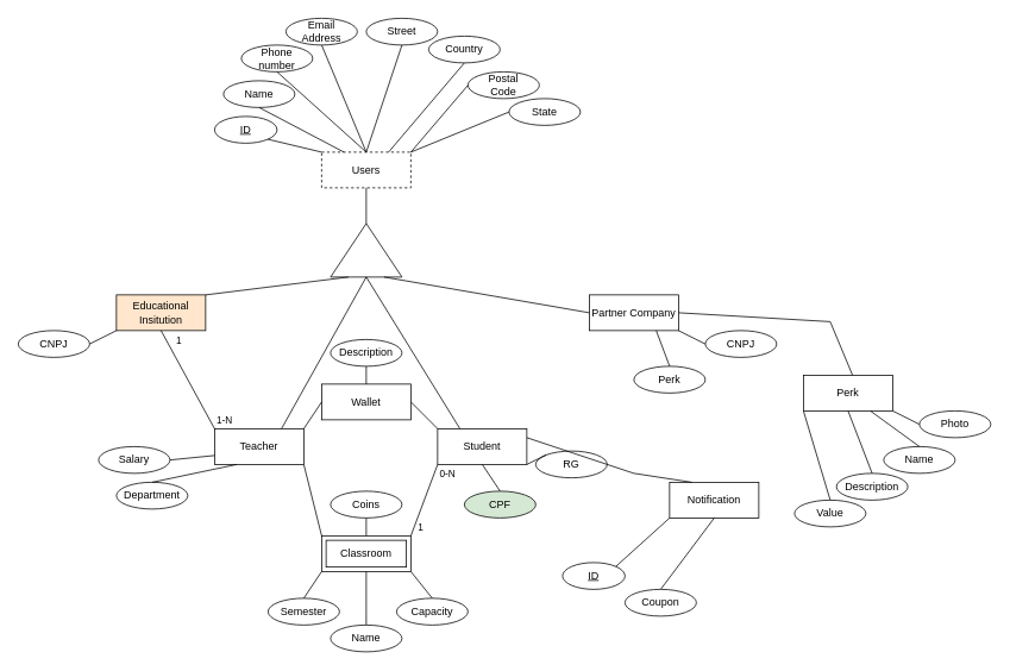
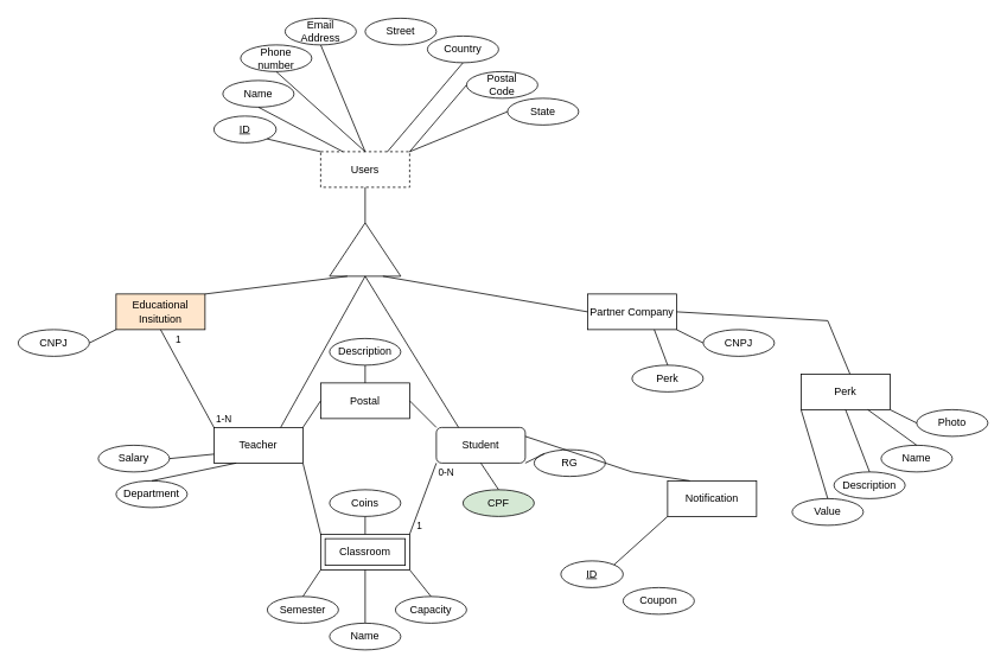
  <mxCell id="0" />
  <mxCell id="1" parent="0" />
  <mxCell id="2" value="Users" style="whiteSpace=wrap;html=1;align=center;dashed=1;" vertex="1" parent="1"><mxGeometry x="360" y="170" width="100" height="40" as="geometry" /></mxCell>
  <mxCell id="3" value="ID" style="ellipse;whiteSpace=wrap;html=1;align=center;fontStyle=4;" vertex="1" parent="1"><mxGeometry x="240" y="130" width="70" height="30" as="geometry" /></mxCell>
  <mxCell id="4" value="" style="endArrow=none;html=1;rounded=0;exitX=1;exitY=1;exitDx=0;exitDy=0;entryX=0;entryY=0;entryDx=0;entryDy=0;" edge="1" parent="1" source="3" target="2"><mxGeometry relative="1" as="geometry"><mxPoint x="390" y="230" as="sourcePoint" /><mxPoint x="550" y="230" as="targetPoint" /></mxGeometry></mxCell>
  <mxCell id="5" value="Name" style="ellipse;whiteSpace=wrap;html=1;align=center;" vertex="1" parent="1"><mxGeometry x="250" y="90" width="80" height="30" as="geometry" /></mxCell>
  <mxCell id="6" value="" style="endArrow=none;html=1;rounded=0;exitX=0.5;exitY=1;exitDx=0;exitDy=0;entryX=0.25;entryY=0;entryDx=0;entryDy=0;" edge="1" parent="1" source="5" target="2"><mxGeometry relative="1" as="geometry"><mxPoint x="330" y="126" as="sourcePoint" /><mxPoint x="370" y="180" as="targetPoint" /></mxGeometry></mxCell>
  <mxCell id="7" value="Phone number" style="ellipse;whiteSpace=wrap;html=1;align=center;" vertex="1" parent="1"><mxGeometry x="270" y="50" width="80" height="30" as="geometry" /></mxCell>
  <mxCell id="8" value="" style="endArrow=none;html=1;rounded=0;exitX=0.5;exitY=1;exitDx=0;exitDy=0;entryX=0.5;entryY=0;entryDx=0;entryDy=0;" edge="1" parent="1" source="7" target="2"><mxGeometry relative="1" as="geometry"><mxPoint x="430" y="126" as="sourcePoint" /><mxPoint x="485" y="170" as="targetPoint" /></mxGeometry></mxCell>
  <mxCell id="9" value="Email&lt;div&gt;Address&lt;/div&gt;" style="ellipse;whiteSpace=wrap;html=1;align=center;" vertex="1" parent="1"><mxGeometry x="320" y="20" width="80" height="30" as="geometry" /></mxCell>
  <mxCell id="10" value="" style="endArrow=none;html=1;rounded=0;exitX=0.5;exitY=1;exitDx=0;exitDy=0;entryX=0.5;entryY=0;entryDx=0;entryDy=0;" edge="1" parent="1" source="9" target="2"><mxGeometry relative="1" as="geometry"><mxPoint x="350" y="146" as="sourcePoint" /><mxPoint x="405" y="190" as="targetPoint" /></mxGeometry></mxCell>
  <mxCell id="11" value="Street" style="ellipse;whiteSpace=wrap;html=1;align=center;" vertex="1" parent="1"><mxGeometry x="410" y="20" width="80" height="30" as="geometry" /></mxCell>
- <mxCell id="12" value="" style="endArrow=none;html=1;rounded=0;exitX=0.5;exitY=1;exitDx=0;exitDy=0;entryX=0.5;entryY=0;entryDx=0;entryDy=0;" edge="1" parent="1" source="11" target="2"><mxGeometry relative="1" as="geometry"><mxPoint x="500" y="86" as="sourcePoint" /><mxPoint x="555" y="130" as="targetPoint" /></mxGeometry></mxCell>
  <mxCell id="13" value="Country" style="ellipse;whiteSpace=wrap;html=1;align=center;" vertex="1" parent="1"><mxGeometry x="480" y="40" width="80" height="30" as="geometry" /></mxCell>
  <mxCell id="14" value="" style="endArrow=none;html=1;rounded=0;exitX=0.5;exitY=1;exitDx=0;exitDy=0;entryX=0.75;entryY=0;entryDx=0;entryDy=0;" edge="1" parent="1" source="13" target="2"><mxGeometry relative="1" as="geometry"><mxPoint x="530" y="116" as="sourcePoint" /><mxPoint x="585" y="160" as="targetPoint" /></mxGeometry></mxCell>
  <mxCell id="15" value="Postal&lt;div&gt;Code&lt;/div&gt;" style="ellipse;whiteSpace=wrap;html=1;align=center;" vertex="1" parent="1"><mxGeometry x="524" y="80" width="80" height="30" as="geometry" /></mxCell>
  <mxCell id="16" value="" style="endArrow=none;html=1;rounded=0;exitX=0;exitY=0.5;exitDx=0;exitDy=0;entryX=1;entryY=0;entryDx=0;entryDy=0;" edge="1" parent="1" source="15" target="2"><mxGeometry relative="1" as="geometry"><mxPoint x="560" y="136" as="sourcePoint" /><mxPoint x="615" y="180" as="targetPoint" /></mxGeometry></mxCell>
  <mxCell id="17" value="State" style="ellipse;whiteSpace=wrap;html=1;align=center;" vertex="1" parent="1"><mxGeometry x="570" y="110" width="80" height="30" as="geometry" /></mxCell>
  <mxCell id="18" value="" style="endArrow=none;html=1;rounded=0;exitX=0;exitY=0.5;exitDx=0;exitDy=0;entryX=1;entryY=0;entryDx=0;entryDy=0;" edge="1" parent="1" source="17" target="2"><mxGeometry relative="1" as="geometry"><mxPoint x="550" y="176" as="sourcePoint" /><mxPoint x="605" y="220" as="targetPoint" /></mxGeometry></mxCell>
  <mxCell id="19" value="Educational Insitution" style="whiteSpace=wrap;html=1;align=center;fillColor=#ffe6cc;" vertex="1" parent="1"><mxGeometry x="130" y="330" width="100" height="40" as="geometry" /></mxCell>
  <mxCell id="20" value="" style="endArrow=none;html=1;rounded=0;exitX=1;exitY=0.5;exitDx=0;exitDy=0;entryX=0;entryY=1;entryDx=0;entryDy=0;" edge="1" parent="1" source="27" target="19"><mxGeometry relative="1" as="geometry"><mxPoint x="99.749" y="305.607" as="sourcePoint" /><mxPoint x="350" y="380" as="targetPoint" /></mxGeometry></mxCell>
  <mxCell id="21" value="" style="triangle;whiteSpace=wrap;html=1;rotation=-90;" vertex="1" parent="1"><mxGeometry x="380" y="240" width="60" height="80" as="geometry" /></mxCell>
  <mxCell id="22" value="" style="endArrow=none;html=1;rounded=0;exitX=1;exitY=0.5;exitDx=0;exitDy=0;entryX=0.5;entryY=1;entryDx=0;entryDy=0;" edge="1" parent="1" source="21" target="2"><mxGeometry relative="1" as="geometry"><mxPoint x="300" y="130" as="sourcePoint" /><mxPoint x="395" y="180" as="targetPoint" /></mxGeometry></mxCell>
  <mxCell id="23" value="" style="endArrow=none;html=1;rounded=0;exitX=1;exitY=0;exitDx=0;exitDy=0;entryX=0;entryY=0.25;entryDx=0;entryDy=0;" edge="1" parent="1" source="19" target="21"><mxGeometry relative="1" as="geometry"><mxPoint x="310" y="140" as="sourcePoint" /><mxPoint x="405" y="190" as="targetPoint" /></mxGeometry></mxCell>
  <mxCell id="24" value="Teacher" style="whiteSpace=wrap;html=1;align=center;" vertex="1" parent="1"><mxGeometry x="240" y="480" width="100" height="40" as="geometry" /></mxCell>
  <mxCell id="25" value="" style="endArrow=none;html=1;rounded=0;exitX=1;exitY=0.5;exitDx=0;exitDy=0;entryX=0;entryY=0.75;entryDx=0;entryDy=0;" edge="1" parent="1" target="24"><mxGeometry relative="1" as="geometry"><mxPoint x="190" y="515" as="sourcePoint" /><mxPoint x="460" y="530" as="targetPoint" /></mxGeometry></mxCell>
  <mxCell id="26" value="" style="endArrow=none;html=1;rounded=0;exitX=0.75;exitY=0;exitDx=0;exitDy=0;entryX=0;entryY=0.5;entryDx=0;entryDy=0;" edge="1" parent="1" source="24" target="21"><mxGeometry relative="1" as="geometry"><mxPoint x="200" y="400" as="sourcePoint" /><mxPoint x="400" y="320" as="targetPoint" /></mxGeometry></mxCell>
  <mxCell id="27" value="CNPJ" style="ellipse;whiteSpace=wrap;html=1;align=center;" vertex="1" parent="1"><mxGeometry x="20" y="370" width="80" height="30" as="geometry" /></mxCell>
  <mxCell id="28" value="Salary" style="ellipse;whiteSpace=wrap;html=1;align=center;" vertex="1" parent="1"><mxGeometry y="500" width="80" height="30" as="geometry" x="110" /></mxCell>
  <mxCell id="29" value="Department" style="ellipse;whiteSpace=wrap;html=1;align=center;" vertex="1" parent="1"><mxGeometry x="130" y="540" width="80" height="30" as="geometry" /></mxCell>
  <mxCell id="30" value="" style="endArrow=none;html=1;rounded=0;exitX=0.5;exitY=0;exitDx=0;exitDy=0;entryX=0.25;entryY=1;entryDx=0;entryDy=0;" edge="1" parent="1" source="29" target="24"><mxGeometry relative="1" as="geometry"><mxPoint x="200" y="525" as="sourcePoint" /><mxPoint x="250" y="520" as="targetPoint" /></mxGeometry></mxCell>
- <mxCell id="31" value="Student" style="whiteSpace=wrap;html=1;align=center;" vertex="1" parent="1"><mxGeometry x="490" y="480" width="100" height="40" as="geometry" /></mxCell>
+ <mxCell id="31" value="Student" style="whiteSpace=wrap;html=1;align=center;rounded=1;" vertex="1" parent="1"><mxGeometry x="490" y="480" width="100" height="40" as="geometry" /></mxCell>
  <mxCell id="32" value="" style="endArrow=none;html=1;rounded=0;exitX=0.5;exitY=0;exitDx=0;exitDy=0;entryX=0.5;entryY=1;entryDx=0;entryDy=0;" edge="1" parent="1" target="31" source="33"><mxGeometry relative="1" as="geometry"><mxPoint x="480" y="535" as="sourcePoint" /><mxPoint x="750" y="550" as="targetPoint" /></mxGeometry></mxCell>
  <mxCell id="33" value="CPF" style="ellipse;whiteSpace=wrap;html=1;align=center;fillColor=#d5e8d4;" vertex="1" parent="1"><mxGeometry x="520" y="550" width="80" height="30" as="geometry" /></mxCell>
  <mxCell id="34" value="RG" style="ellipse;whiteSpace=wrap;html=1;align=center;" vertex="1" parent="1"><mxGeometry x="600" y="505" width="80" height="30" as="geometry" /></mxCell>
  <mxCell id="35" value="" style="endArrow=none;html=1;rounded=0;exitX=0;exitY=0;exitDx=0;exitDy=0;entryX=1;entryY=1;entryDx=0;entryDy=0;" edge="1" parent="1" source="34" target="31"><mxGeometry relative="1" as="geometry"><mxPoint x="490" y="545" as="sourcePoint" /><mxPoint x="540" y="540" as="targetPoint" /></mxGeometry></mxCell>
  <mxCell id="36" value="" style="endArrow=none;html=1;rounded=0;exitX=0.25;exitY=0;exitDx=0;exitDy=0;entryX=0;entryY=0.5;entryDx=0;entryDy=0;" edge="1" parent="1" source="31" target="21"><mxGeometry relative="1" as="geometry"><mxPoint x="335" y="410" as="sourcePoint" /><mxPoint x="420" y="320" as="targetPoint" /></mxGeometry></mxCell>
  <mxCell id="37" value="Partner Company" style="whiteSpace=wrap;html=1;align=center;" vertex="1" parent="1"><mxGeometry x="660" y="330" width="100" height="40" as="geometry" /></mxCell>
  <mxCell id="38" value="Perk" style="ellipse;whiteSpace=wrap;html=1;align=center;" vertex="1" parent="1"><mxGeometry x="710" y="410" width="80" height="30" as="geometry" /></mxCell>
  <mxCell id="39" value="" style="endArrow=none;html=1;rounded=0;exitX=0.5;exitY=0;exitDx=0;exitDy=0;entryX=0.75;entryY=1;entryDx=0;entryDy=0;" edge="1" parent="1" source="38" target="37"><mxGeometry relative="1" as="geometry"><mxPoint x="660" y="395" as="sourcePoint" /><mxPoint x="710" y="390" as="targetPoint" /></mxGeometry></mxCell>
  <mxCell id="40" value="" style="endArrow=none;html=1;rounded=0;exitX=0;exitY=0.5;exitDx=0;exitDy=0;entryX=1;entryY=1;entryDx=0;entryDy=0;" edge="1" parent="1" source="41" target="37"><mxGeometry relative="1" as="geometry"><mxPoint x="850" y="385" as="sourcePoint" /><mxPoint x="860" y="360" as="targetPoint" /></mxGeometry></mxCell>
  <mxCell id="41" value="CNPJ" style="ellipse;whiteSpace=wrap;html=1;align=center;" vertex="1" parent="1"><mxGeometry x="790" y="370" width="80" height="30" as="geometry" /></mxCell>
  <mxCell id="42" value="" style="endArrow=none;html=1;rounded=0;exitX=0;exitY=0.75;exitDx=0;exitDy=0;entryX=0;entryY=0.5;entryDx=0;entryDy=0;" edge="1" parent="1" source="21" target="37"><mxGeometry relative="1" as="geometry"><mxPoint x="780" y="415" as="sourcePoint" /><mxPoint x="800" y="370" as="targetPoint" /></mxGeometry></mxCell>
  <mxCell id="43" value="" style="endArrow=none;html=1;rounded=0;exitX=0.5;exitY=1;exitDx=0;exitDy=0;entryX=0;entryY=0;entryDx=0;entryDy=0;" edge="1" parent="1" source="19" target="24"><mxGeometry relative="1" as="geometry"><mxPoint x="240" y="340" as="sourcePoint" /><mxPoint x="400" y="320" as="targetPoint" /></mxGeometry></mxCell>
  <mxCell id="44" value="1" style="edgeLabel;html=1;align=center;verticalAlign=middle;resizable=0;points=[];" vertex="1" connectable="0" parent="43"><mxGeometry x="-0.298" y="3" relative="1" as="geometry"><mxPoint x="-4" y="-27" as="offset" /></mxGeometry></mxCell>
  <mxCell id="45" value="1-N" style="edgeLabel;html=1;align=center;verticalAlign=middle;resizable=0;points=[];" vertex="1" connectable="0" parent="43"><mxGeometry x="0.671" relative="1" as="geometry"><mxPoint x="20" y="8" as="offset" /></mxGeometry></mxCell>
  <mxCell id="46" value="Classroom" style="shape=ext;margin=3;double=1;whiteSpace=wrap;html=1;align=center;" vertex="1" parent="1"><mxGeometry x="360" y="600" width="100" height="40" as="geometry" /></mxCell>
  <mxCell id="47" value="" style="endArrow=none;html=1;rounded=0;exitX=0.5;exitY=0;exitDx=0;exitDy=0;entryX=0.5;entryY=1;entryDx=0;entryDy=0;" edge="1" parent="1" source="48"><mxGeometry relative="1" as="geometry"><mxPoint x="350" y="655" as="sourcePoint" /><mxPoint x="410" y="640" as="targetPoint" /></mxGeometry></mxCell>
  <mxCell id="48" value="Name" style="ellipse;whiteSpace=wrap;html=1;align=center;" vertex="1" parent="1"><mxGeometry x="370" y="700" width="80" height="30" as="geometry" /></mxCell>
  <mxCell id="49" value="Capacity" style="ellipse;whiteSpace=wrap;html=1;align=center;" vertex="1" parent="1"><mxGeometry x="444" y="670" width="80" height="30" as="geometry" /></mxCell>
  <mxCell id="50" value="" style="endArrow=none;html=1;rounded=0;exitX=0.5;exitY=0;exitDx=0;exitDy=0;entryX=1;entryY=1;entryDx=0;entryDy=0;" edge="1" parent="1" source="49"><mxGeometry relative="1" as="geometry"><mxPoint x="360" y="665" as="sourcePoint" /><mxPoint x="460" y="640" as="targetPoint" /></mxGeometry></mxCell>
  <mxCell id="51" value="Semester" style="ellipse;whiteSpace=wrap;html=1;align=center;" vertex="1" parent="1"><mxGeometry x="300" y="670" width="80" height="30" as="geometry" /></mxCell>
  <mxCell id="52" value="" style="endArrow=none;html=1;rounded=0;exitX=0.5;exitY=0;exitDx=0;exitDy=0;entryX=0;entryY=1;entryDx=0;entryDy=0;" edge="1" parent="1" source="51" target="46"><mxGeometry relative="1" as="geometry"><mxPoint x="440" y="680" as="sourcePoint" /><mxPoint x="420" y="650" as="targetPoint" /></mxGeometry></mxCell>
  <mxCell id="53" value="" style="endArrow=none;html=1;rounded=0;exitX=1;exitY=1;exitDx=0;exitDy=0;entryX=0;entryY=0;entryDx=0;entryDy=0;" edge="1" parent="1" source="24" target="46"><mxGeometry relative="1" as="geometry"><mxPoint x="325" y="490" as="sourcePoint" /><mxPoint x="420" y="320" as="targetPoint" /></mxGeometry></mxCell>
  <mxCell id="54" value="" style="endArrow=none;html=1;rounded=0;exitX=1;exitY=0;exitDx=0;exitDy=0;entryX=0;entryY=1;entryDx=0;entryDy=0;" edge="1" parent="1" source="46" target="31"><mxGeometry relative="1" as="geometry"><mxPoint x="335" y="500" as="sourcePoint" /><mxPoint x="430" y="330" as="targetPoint" /></mxGeometry></mxCell>
  <mxCell id="55" value="1" style="edgeLabel;html=1;align=center;verticalAlign=middle;resizable=0;points=[];" vertex="1" connectable="0" parent="54"><mxGeometry x="-0.66" y="1" relative="1" as="geometry"><mxPoint x="6" y="4" as="offset" /></mxGeometry></mxCell>
  <mxCell id="56" value="0-N" style="edgeLabel;html=1;align=center;verticalAlign=middle;resizable=0;points=[];" vertex="1" connectable="0" parent="54"><mxGeometry x="0.548" relative="1" as="geometry"><mxPoint x="17" y="-8" as="offset" /></mxGeometry></mxCell>
  <mxCell id="57" value="Notification" style="whiteSpace=wrap;html=1;align=center;" vertex="1" parent="1"><mxGeometry x="750" y="540" width="100" height="40" as="geometry" /></mxCell>
- <mxCell id="58" value="" style="endArrow=none;html=1;rounded=0;exitX=0.5;exitY=0;exitDx=0;exitDy=0;entryX=0.5;entryY=1;entryDx=0;entryDy=0;" edge="1" parent="1" source="59" target="57"><mxGeometry relative="1" as="geometry"><mxPoint x="700" y="645" as="sourcePoint" /><mxPoint x="970" y="660" as="targetPoint" /></mxGeometry></mxCell>
  <mxCell id="59" value="Coupon" style="ellipse;whiteSpace=wrap;html=1;align=center;" vertex="1" parent="1"><mxGeometry x="700" y="660" width="80" height="30" as="geometry" /></mxCell>
  <mxCell id="60" value="" style="endArrow=none;html=1;rounded=0;exitX=0.25;exitY=0;exitDx=0;exitDy=0;entryX=1;entryY=0.25;entryDx=0;entryDy=0;" edge="1" parent="1" source="57" target="31"><mxGeometry relative="1" as="geometry"><mxPoint x="735" y="570" as="sourcePoint" /><mxPoint x="765" y="490" as="targetPoint" /><Array as="points"><mxPoint x="710" y="530" /></Array></mxGeometry></mxCell>
  <mxCell id="61" value="ID" style="ellipse;whiteSpace=wrap;html=1;align=center;fontStyle=4;" vertex="1" parent="1"><mxGeometry x="630" y="630" width="70" height="30" as="geometry" /></mxCell>
  <mxCell id="62" value="" style="endArrow=none;html=1;rounded=0;exitX=1;exitY=0;exitDx=0;exitDy=0;entryX=0;entryY=1;entryDx=0;entryDy=0;" edge="1" parent="1" source="61" target="57"><mxGeometry relative="1" as="geometry"><mxPoint x="790" y="670" as="sourcePoint" /><mxPoint x="770" y="640" as="targetPoint" /></mxGeometry></mxCell>
  <mxCell id="63" value="Perk" style="whiteSpace=wrap;html=1;align=center;" vertex="1" parent="1"><mxGeometry x="900" y="420" width="100" height="40" as="geometry" /></mxCell>
  <mxCell id="64" value="Name" style="ellipse;whiteSpace=wrap;html=1;align=center;" vertex="1" parent="1"><mxGeometry x="990" y="500" width="80" height="30" as="geometry" /></mxCell>
  <mxCell id="65" value="" style="endArrow=none;html=1;rounded=0;exitX=0.5;exitY=0;exitDx=0;exitDy=0;entryX=0.75;entryY=1;entryDx=0;entryDy=0;" edge="1" parent="1" source="64" target="63"><mxGeometry relative="1" as="geometry"><mxPoint x="900" y="485" as="sourcePoint" /><mxPoint x="950" y="480" as="targetPoint" /></mxGeometry></mxCell>
  <mxCell id="66" value="" style="endArrow=none;html=1;rounded=0;exitX=0;exitY=0.5;exitDx=0;exitDy=0;entryX=1;entryY=1;entryDx=0;entryDy=0;" edge="1" parent="1" source="67" target="63"><mxGeometry relative="1" as="geometry"><mxPoint x="1090" y="475" as="sourcePoint" /><mxPoint x="1100" y="450" as="targetPoint" /></mxGeometry></mxCell>
  <mxCell id="67" value="Photo" style="ellipse;whiteSpace=wrap;html=1;align=center;" vertex="1" parent="1"><mxGeometry x="1030" y="460" width="80" height="30" as="geometry" /></mxCell>
  <mxCell id="68" value="Description" style="ellipse;whiteSpace=wrap;html=1;align=center;" vertex="1" parent="1"><mxGeometry x="937" y="530" width="80" height="30" as="geometry" /></mxCell>
  <mxCell id="69" value="" style="endArrow=none;html=1;rounded=0;exitX=0.5;exitY=0;exitDx=0;exitDy=0;entryX=0.5;entryY=1;entryDx=0;entryDy=0;" edge="1" parent="1" source="68" target="63"><mxGeometry relative="1" as="geometry"><mxPoint x="830" y="485" as="sourcePoint" /><mxPoint x="905" y="460" as="targetPoint" /></mxGeometry></mxCell>
  <mxCell id="70" value="Value" style="ellipse;whiteSpace=wrap;html=1;align=center;" vertex="1" parent="1"><mxGeometry x="890" y="560" width="80" height="30" as="geometry" /></mxCell>
  <mxCell id="71" value="" style="endArrow=none;html=1;rounded=0;exitX=0.5;exitY=0;exitDx=0;exitDy=0;entryX=0;entryY=1;entryDx=0;entryDy=0;" edge="1" parent="1" source="70" target="63"><mxGeometry relative="1" as="geometry"><mxPoint x="783" y="515" as="sourcePoint" /><mxPoint x="903" y="490" as="targetPoint" /></mxGeometry></mxCell>
  <mxCell id="72" value="" style="endArrow=none;html=1;rounded=0;exitX=0.25;exitY=0;exitDx=0;exitDy=0;entryX=1;entryY=0.5;entryDx=0;entryDy=0;" edge="1" parent="1" target="37"><mxGeometry relative="1" as="geometry"><mxPoint x="955" y="420" as="sourcePoint" /><mxPoint x="810" y="320" as="targetPoint" /><Array as="points"><mxPoint x="930" y="360" /></Array></mxGeometry></mxCell>
- <mxCell id="73" value="Wallet" style="whiteSpace=wrap;html=1;align=center;" vertex="1" parent="1"><mxGeometry x="360" y="430" width="100" height="40" as="geometry" /></mxCell>
+ <mxCell id="73" value="Postal" style="whiteSpace=wrap;html=1;align=center;" vertex="1" parent="1"><mxGeometry x="360" y="430" width="100" height="40" as="geometry" /></mxCell>
  <mxCell id="74" value="" style="endArrow=none;html=1;rounded=0;exitX=0.5;exitY=0;exitDx=0;exitDy=0;" edge="1" parent="1" source="75" target="46"><mxGeometry relative="1" as="geometry"><mxPoint x="350" y="845" as="sourcePoint" /><mxPoint x="620" y="860" as="targetPoint" /></mxGeometry></mxCell>
  <mxCell id="75" value="Coins" style="ellipse;whiteSpace=wrap;html=1;align=center;" vertex="1" parent="1"><mxGeometry x="370" y="550" width="80" height="30" as="geometry" /></mxCell>
  <mxCell id="76" value="" style="endArrow=none;html=1;rounded=0;exitX=0.5;exitY=0;exitDx=0;exitDy=0;entryX=0.5;entryY=1;entryDx=0;entryDy=0;" edge="1" parent="1" source="73" target="77"><mxGeometry relative="1" as="geometry"><mxPoint x="340" y="695" as="sourcePoint" /><mxPoint x="410" y="330" as="targetPoint" /></mxGeometry></mxCell>
  <mxCell id="77" value="Description" style="ellipse;whiteSpace=wrap;html=1;align=center;" vertex="1" parent="1"><mxGeometry x="370" y="380" width="80" height="30" as="geometry" /></mxCell>
  <mxCell id="78" value="" style="endArrow=none;html=1;rounded=0;exitX=1;exitY=0;exitDx=0;exitDy=0;entryX=0;entryY=0.5;entryDx=0;entryDy=0;" edge="1" parent="1" source="24" target="73"><mxGeometry relative="1" as="geometry"><mxPoint x="350" y="530" as="sourcePoint" /><mxPoint x="370" y="610" as="targetPoint" /></mxGeometry></mxCell>
  <mxCell id="79" value="" style="endArrow=none;html=1;rounded=0;exitX=1;exitY=0.5;exitDx=0;exitDy=0;entryX=0;entryY=0;entryDx=0;entryDy=0;" edge="1" parent="1" source="73" target="31"><mxGeometry relative="1" as="geometry"><mxPoint x="360" y="540" as="sourcePoint" /><mxPoint x="380" y="620" as="targetPoint" /></mxGeometry></mxCell>
